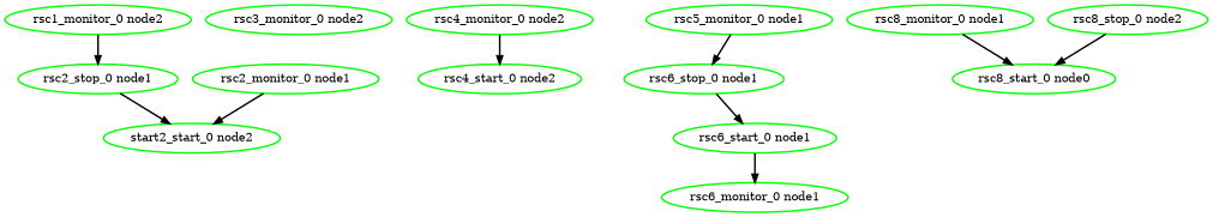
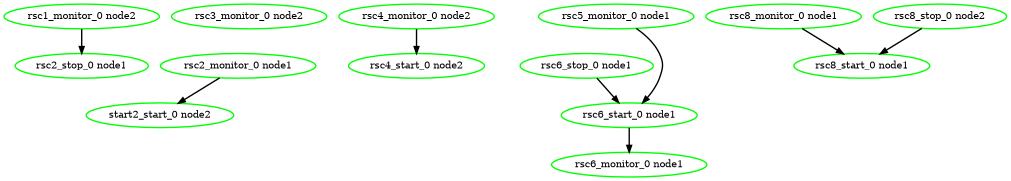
  digraph {
    node [color=green fontcolor=black style=bold]
    edge [style=bold]
    "rsc1_monitor_0 node2"
    "rsc2_stop_0 node1"
    n3 [label="start2_start_0 node2"]
    n4 [label="rsc2_monitor_0 node1"]
    "rsc3_monitor_0 node2"
    "rsc4_monitor_0 node2"
    "rsc4_start_0 node2"
    n8 [label="rsc6_stop_0 node1"]
    "rsc5_monitor_0 node1"
    "rsc6_start_0 node1"
    "rsc6_monitor_0 node1"
    "rsc8_monitor_0 node1"
-   "rsc8_start_0 node1" [label="rsc8_start_0 node0"]
+   "rsc8_start_0 node1"
    "rsc8_stop_0 node2"
    "rsc1_monitor_0 node2" -> "rsc2_stop_0 node1"
-   "rsc2_stop_0 node1" -> n3
    n4 -> n3
    "rsc4_monitor_0 node2" -> "rsc4_start_0 node2"
    n8 -> "rsc6_start_0 node1"
-   "rsc5_monitor_0 node1" -> n8
+   "rsc5_monitor_0 node1" -> "rsc6_start_0 node1"
    "rsc6_start_0 node1" -> "rsc6_monitor_0 node1"
    "rsc8_monitor_0 node1" -> "rsc8_start_0 node1"
    "rsc8_stop_0 node2" -> "rsc8_start_0 node1"
  }
